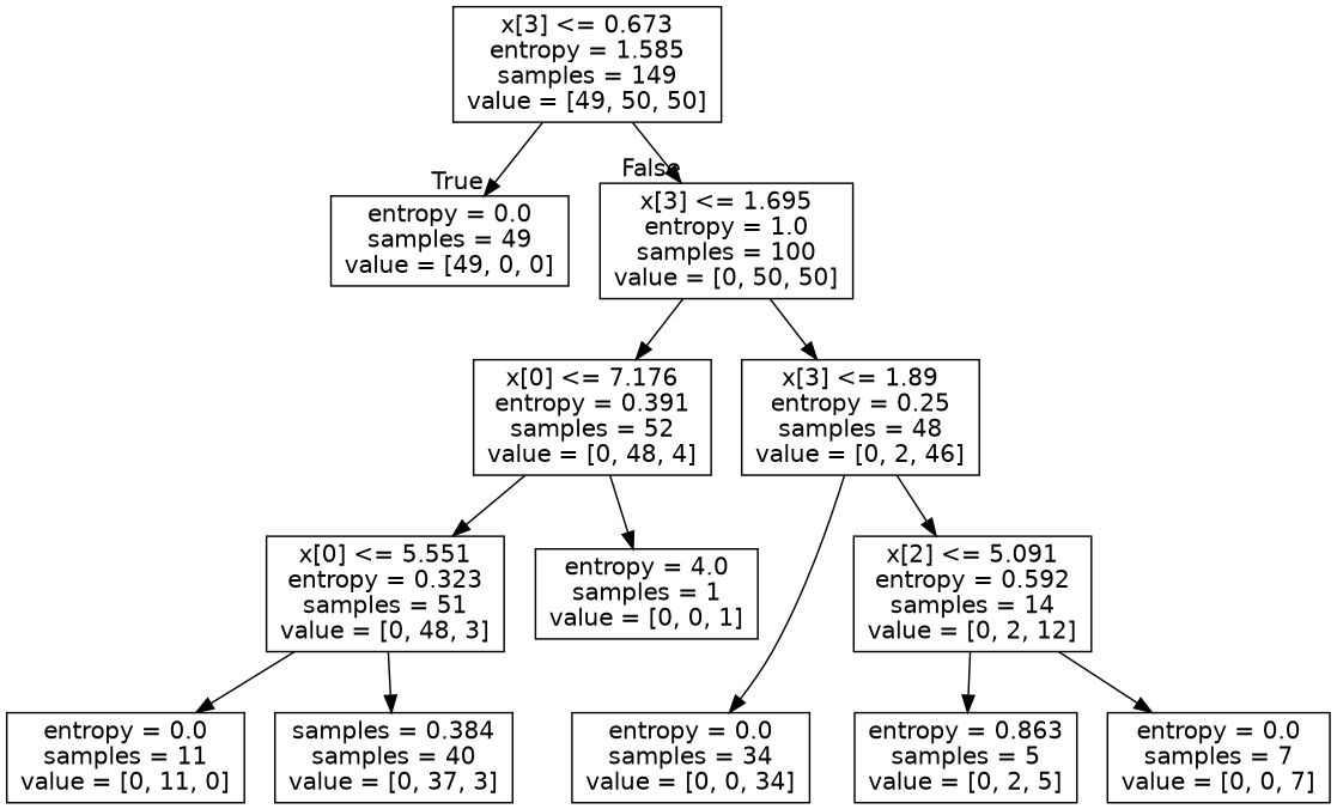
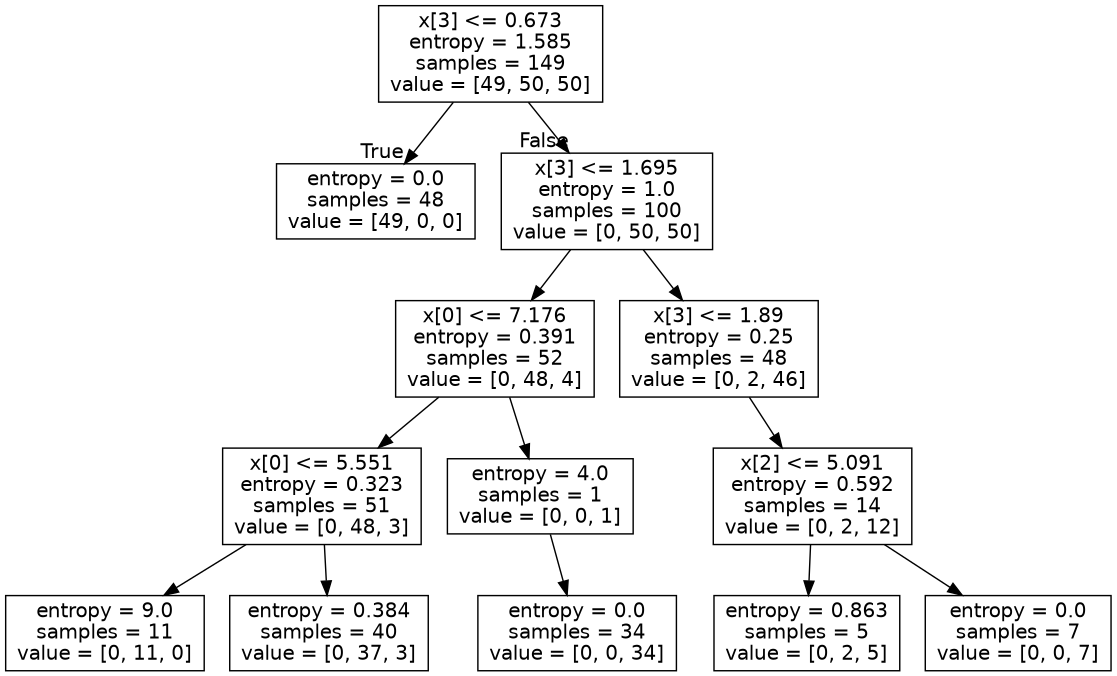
  digraph {
    node [fontname=helvetica shape=box]
    edge [fontname=helvetica]
    n1 [label="x[3] <= 0.673\nentropy = 1.585\nsamples = 149\nvalue = [49, 50, 50]"]
-   n2 [label="entropy = 0.0\nsamples = 49\nvalue = [49, 0, 0]"]
+   n2 [label="entropy = 0.0\nsamples = 48\nvalue = [49, 0, 0]"]
    n3 [label="x[3] <= 1.695\nentropy = 1.0\nsamples = 100\nvalue = [0, 50, 50]"]
    n4 [label="x[0] <= 7.176\nentropy = 0.391\nsamples = 52\nvalue = [0, 48, 4]"]
    n5 [label="x[3] <= 1.89\nentropy = 0.25\nsamples = 48\nvalue = [0, 2, 46]"]
    n6 [label="x[0] <= 5.551\nentropy = 0.323\nsamples = 51\nvalue = [0, 48, 3]"]
    n7 [label="entropy = 4.0\nsamples = 1\nvalue = [0, 0, 1]"]
    n8 [label="x[2] <= 5.091\nentropy = 0.592\nsamples = 14\nvalue = [0, 2, 12]"]
    n9 [label="entropy = 0.0\nsamples = 34\nvalue = [0, 0, 34]"]
-   n10 [label="entropy = 0.0\nsamples = 11\nvalue = [0, 11, 0]"]
-   n11 [label="samples = 0.384\nsamples = 40\nvalue = [0, 37, 3]"]
+   n10 [label="entropy = 9.0\nsamples = 11\nvalue = [0, 11, 0]"]
+   n11 [label="entropy = 0.384\nsamples = 40\nvalue = [0, 37, 3]"]
    n12 [label="entropy = 0.863\nsamples = 5\nvalue = [0, 2, 5]"]
    n13 [label="entropy = 0.0\nsamples = 7\nvalue = [0, 0, 7]"]
    n1 -> n2 [headlabel=True labelangle=45 labeldistance=2.5]
    n1 -> n3 [headlabel=False labelangle=-45 labeldistance=2.5]
    n3 -> n4
    n3 -> n5
    n4 -> n6
    n4 -> n7
    n5 -> n8
-   n5 -> n9
+   n7 -> n9
    n6 -> n10
    n6 -> n11
    n8 -> n12
    n8 -> n13
  }
